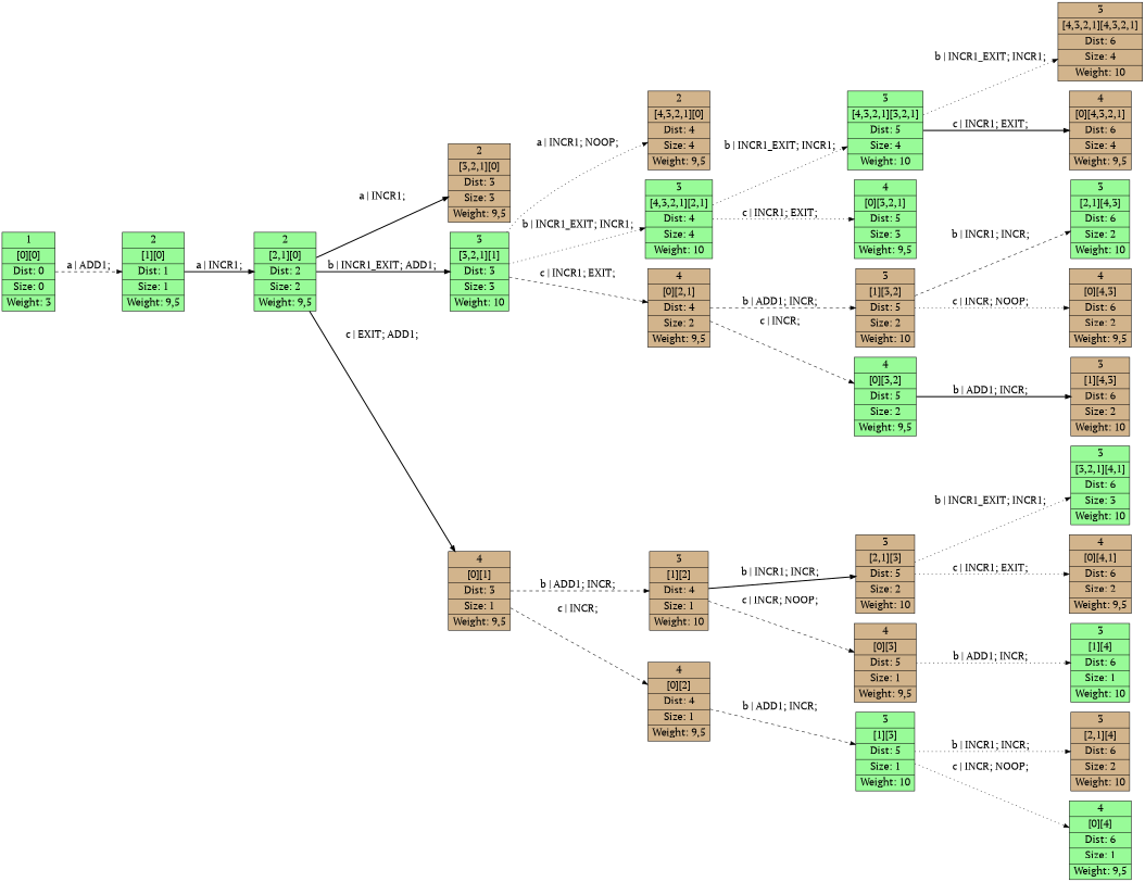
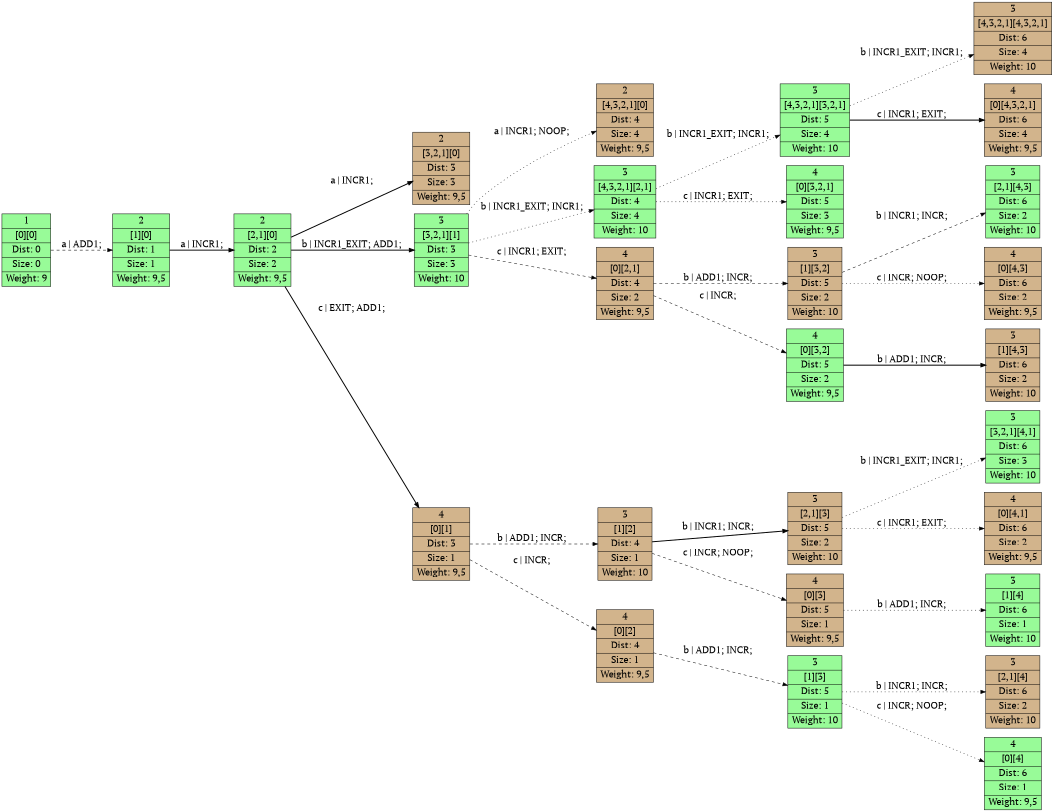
  digraph {
    rankdir=LR
    fontname="PT Serif"
    node [fontname="PT Serif" fontsize=20 shape=record style=filled fillcolor=tan]
    edge [fontname="PT Serif" fontsize=20 style=dotted]
-   n1 [label="1 | [0][0] | Dist: 0 | Size: 0 | Weight: 3" fillcolor=palegreen]
+   n1 [label="1 | [0][0] | Dist: 0 | Size: 0 | Weight: 9" fillcolor=palegreen]
    n2 [label="2 | [1][0] | Dist: 1 | Size: 1 | Weight: 9,5" fillcolor=palegreen]
    n3 [label="2 | [2,1][0] | Dist: 2 | Size: 2 | Weight: 9,5" fillcolor=palegreen]
    n4 [label="2 | [3,2,1][0] | Dist: 3 | Size: 3 | Weight: 9,5"]
    n5 [label="3 | [3,2,1][1] | Dist: 3 | Size: 3 | Weight: 10" fillcolor=palegreen]
    n6 [label="4 | [0][1] | Dist: 3 | Size: 1 | Weight: 9,5"]
    n7 [label="2 | [4,3,2,1][0] | Dist: 4 | Size: 4 | Weight: 9,5"]
    n8 [label="3 | [4,3,2,1][2,1] | Dist: 4 | Size: 4 | Weight: 10" fillcolor=palegreen]
    n9 [label="4 | [0][2,1] | Dist: 4 | Size: 2 | Weight: 9,5"]
    n10 [label="3 | [1][2] | Dist: 4 | Size: 1 | Weight: 10"]
    n11 [label="4 | [0][2] | Dist: 4 | Size: 1 | Weight: 9,5"]
    n12 [label="3 | [4,3,2,1][3,2,1] | Dist: 5 | Size: 4 | Weight: 10" fillcolor=palegreen]
    n13 [label="4 | [0][3,2,1] | Dist: 5 | Size: 3 | Weight: 9,5" fillcolor=palegreen]
    n14 [label="3 | [1][3,2] | Dist: 5 | Size: 2 | Weight: 10"]
    n15 [label="4 | [0][3,2] | Dist: 5 | Size: 2 | Weight: 9,5" fillcolor=palegreen]
    n16 [label="3 | [4,3,2,1][4,3,2,1] | Dist: 6 | Size: 4 | Weight: 10"]
    n17 [label="4 | [0][4,3,2,1] | Dist: 6 | Size: 4 | Weight: 9,5"]
    n18 [label="3 | [2,1][3] | Dist: 5 | Size: 2 | Weight: 10"]
    n19 [label="4 | [0][3] | Dist: 5 | Size: 1 | Weight: 9,5"]
    n20 [label="3 | [1][3] | Dist: 5 | Size: 1 | Weight: 10" fillcolor=palegreen]
    n21 [fillcolor=palegreen label="3 | [3,2,1][4,1] | Dist: 6 | Size: 3 | Weight: 10"]
    n22 [label="4 | [0][4,1] | Dist: 6 | Size: 2 | Weight: 9,5"]
    n23 [fillcolor=palegreen label="3 | [1][4] | Dist: 6 | Size: 1 | Weight: 10"]
    n24 [label="3 | [2,1][4] | Dist: 6 | Size: 2 | Weight: 10"]
    n25 [fillcolor=palegreen label="4 | [0][4] | Dist: 6 | Size: 1 | Weight: 9,5"]
    n26 [fillcolor=palegreen label="3 | [2,1][4,3] | Dist: 6 | Size: 2 | Weight: 10"]
    n27 [label="4 | [0][4,3] | Dist: 6 | Size: 2 | Weight: 9,5"]
    n28 [label="3 | [1][4,3] | Dist: 6 | Size: 2 | Weight: 10"]
    n1 -> n2 [label=" a | ADD1; " style=dashed]
    n2 -> n3 [label=" a | INCR1; " style=bold]
    n3 -> n4 [label=" a | INCR1; " style=bold]
    n3 -> n5 [label=" b | INCR1_EXIT; ADD1; " style=bold]
    n3 -> n6 [label=" c | EXIT; ADD1; " style=bold]
    n5 -> n7 [label=" a | INCR1; NOOP; "]
    n5 -> n8 [label=" b | INCR1_EXIT; INCR1; "]
    n5 -> n9 [label=" c | INCR1; EXIT; " style=dashed]
    n6 -> n10 [label=" b | ADD1; INCR; " style=dashed]
    n6 -> n11 [label=" c | INCR; " style=dashed]
    n8 -> n12 [label=" b | INCR1_EXIT; INCR1; "]
    n8 -> n13 [label=" c | INCR1; EXIT; "]
    n9 -> n14 [label=" b | ADD1; INCR; " style=dashed]
    n9 -> n15 [label=" c | INCR; " style=dashed]
    n10 -> n18 [label=" b | INCR1; INCR; " style=bold]
    n10 -> n19 [label=" c | INCR; NOOP; " style=dashed]
    n11 -> n20 [label=" b | ADD1; INCR; " style=dashed]
    n12 -> n16 [label=" b | INCR1_EXIT; INCR1; "]
    n12 -> n17 [label=" c | INCR1; EXIT; " style=bold]
    n14 -> n26 [label=" b | INCR1; INCR; " style=dashed]
    n14 -> n27 [label=" c | INCR; NOOP; "]
    n15 -> n28 [label=" b | ADD1; INCR; " style=bold]
    n18 -> n21 [label=" b | INCR1_EXIT; INCR1; "]
    n18 -> n22 [label=" c | INCR1; EXIT; "]
    n19 -> n23 [label=" b | ADD1; INCR; "]
    n20 -> n24 [label=" b | INCR1; INCR; "]
    n20 -> n25 [label=" c | INCR; NOOP; "]
  }
